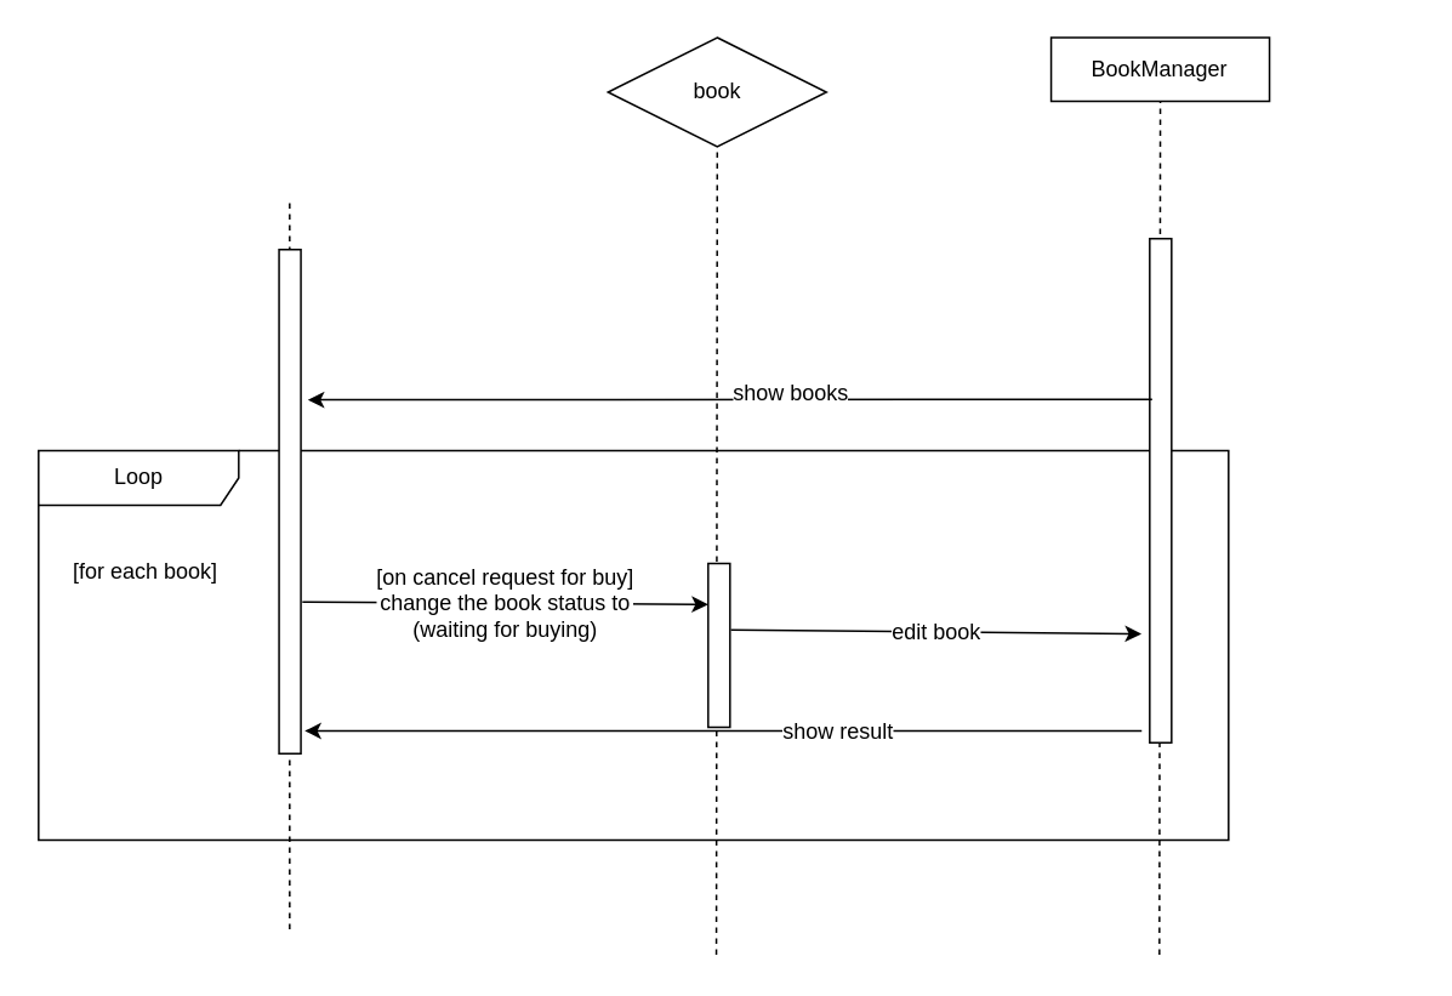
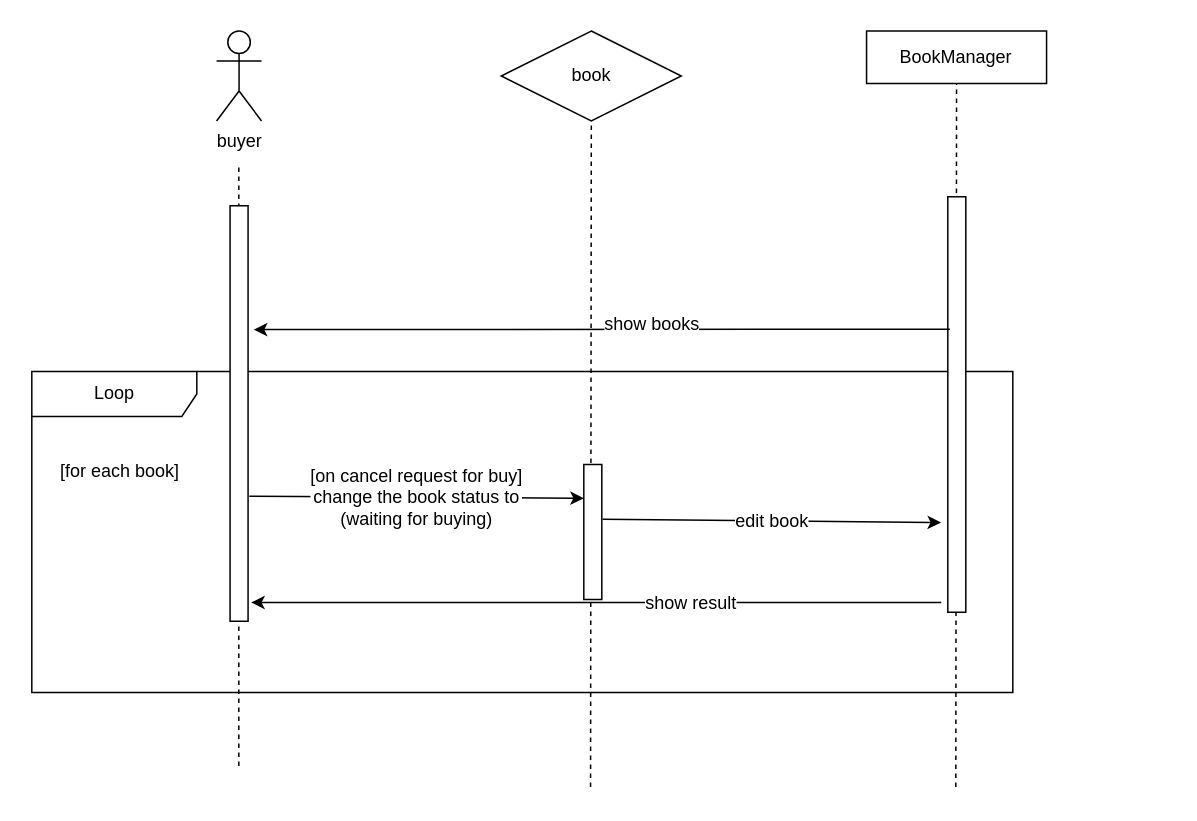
  <mxCell id="0" />
  <mxCell id="1" parent="0" />
  <mxCell id="2" value="Loop" style="shape=umlFrame;whiteSpace=wrap;html=1;width=110;height=30;" parent="1" vertex="1"><mxGeometry x="20.714" y="247" width="654" height="214" as="geometry" /></mxCell>
+ <mxCell id="3" value="buyer" style="shape=umlActor;verticalLabelPosition=bottom;labelBackgroundColor=#ffffff;verticalAlign=top;html=1;outlineConnect=0;" parent="1" vertex="1"><mxGeometry x="143.881" y="20" width="30" height="60" as="geometry" /></mxCell>
  <mxCell id="4" value="" style="endArrow=none;dashed=1;html=1;" parent="1" edge="1"><mxGeometry width="50" height="50" relative="1" as="geometry"><mxPoint x="158.714" y="510" as="sourcePoint" /><mxPoint x="158.714" y="110" as="targetPoint" /></mxGeometry></mxCell>
  <mxCell id="5" value="book" style="rhombus;whiteSpace=wrap;html=1;" parent="1" vertex="1"><mxGeometry x="333.714" y="20" width="120" height="60" as="geometry" /></mxCell>
  <mxCell id="6" value="" style="endArrow=none;dashed=1;html=1;entryX=0.5;entryY=1;entryDx=0;entryDy=0;" parent="1" target="5" edge="1"><mxGeometry width="50" height="50" relative="1" as="geometry"><mxPoint x="393.214" y="524.071" as="sourcePoint" /><mxPoint x="393.714" y="90" as="targetPoint" /></mxGeometry></mxCell>
  <mxCell id="7" value="" style="rounded=0;whiteSpace=wrap;html=1;rotation=-90;" parent="1" vertex="1"><mxGeometry x="20.381" y="269" width="277" height="12" as="geometry" /></mxCell>
  <mxCell id="8" value="" style="rounded=0;whiteSpace=wrap;html=1;rotation=-90;" parent="1" vertex="1"><mxGeometry x="349.714" y="348" width="90" height="12" as="geometry" /></mxCell>
  <mxCell id="9" value="BookManager" style="rounded=0;whiteSpace=wrap;html=1;" parent="1" vertex="1"><mxGeometry x="577.214" y="20" width="120" height="35" as="geometry" /></mxCell>
  <mxCell id="10" value="" style="endArrow=none;dashed=1;html=1;entryX=0.5;entryY=1;entryDx=0;entryDy=0;" parent="1" target="9" edge="1"><mxGeometry width="50" height="50" relative="1" as="geometry"><mxPoint x="636.714" y="524.071" as="sourcePoint" /><mxPoint x="637.214" y="90" as="targetPoint" /></mxGeometry></mxCell>
  <mxCell id="11" value="" style="rounded=0;whiteSpace=wrap;html=1;rotation=-90;" parent="1" vertex="1"><mxGeometry x="498.881" y="263" width="277" height="12" as="geometry" /></mxCell>
  <mxCell id="12" value="" style="endArrow=classic;html=1;entryX=0.702;entryY=1.319;entryDx=0;entryDy=0;entryPerimeter=0;exitX=0.681;exitY=0.111;exitDx=0;exitDy=0;exitPerimeter=0;" parent="1" source="11" target="7" edge="1"><mxGeometry width="50" height="50" relative="1" as="geometry"><mxPoint x="613.714" y="220" as="sourcePoint" /><mxPoint x="640.714" y="171" as="targetPoint" /></mxGeometry></mxCell>
  <mxCell id="13" value="show books" style="text;html=1;resizable=0;points=[];align=center;verticalAlign=middle;labelBackgroundColor=#ffffff;" parent="12" vertex="1" connectable="0"><mxGeometry x="-0.118" y="5" relative="1" as="geometry"><mxPoint x="6" y="-8" as="offset" /></mxGeometry></mxCell>
  <mxCell id="14" value="[for each book]" style="text;html=1;resizable=0;points=[];autosize=1;align=left;verticalAlign=top;spacingTop=-4;" parent="1" vertex="1"><mxGeometry x="37.714" y="304" width="90" height="20" as="geometry" /></mxCell>
  <mxCell id="15" value="" style="endArrow=classic;html=1;entryX=0.75;entryY=0;entryDx=0;entryDy=0;exitX=0.301;exitY=1.069;exitDx=0;exitDy=0;exitPerimeter=0;" parent="1" source="7" target="8" edge="1"><mxGeometry width="50" height="50" relative="1" as="geometry"><mxPoint x="169.714" y="330" as="sourcePoint" /><mxPoint x="345.714" y="330" as="targetPoint" /></mxGeometry></mxCell>
  <mxCell id="16" value="[on cancel request for buy]&lt;br&gt;change the book status to&lt;br&gt;(waiting for buying)&lt;br&gt;" style="text;html=1;resizable=0;points=[];align=center;verticalAlign=middle;labelBackgroundColor=#ffffff;" parent="15" vertex="1" connectable="0"><mxGeometry x="-0.118" y="5" relative="1" as="geometry"><mxPoint x="12.5" y="5" as="offset" /></mxGeometry></mxCell>
  <mxCell id="17" value="" style="endArrow=classic;html=1;entryX=0.216;entryY=-0.377;entryDx=0;entryDy=0;entryPerimeter=0;" parent="1" target="11" edge="1"><mxGeometry width="50" height="50" relative="1" as="geometry"><mxPoint x="401.214" y="345.5" as="sourcePoint" /><mxPoint x="577.214" y="345.5" as="targetPoint" /></mxGeometry></mxCell>
  <mxCell id="18" value="edit book&lt;br&gt;" style="text;html=1;resizable=0;points=[];align=center;verticalAlign=middle;labelBackgroundColor=#ffffff;" parent="17" vertex="1" connectable="0"><mxGeometry x="-0.118" y="5" relative="1" as="geometry"><mxPoint x="12.5" y="5" as="offset" /></mxGeometry></mxCell>
  <mxCell id="19" value="" style="endArrow=classic;html=1;" parent="1" edge="1"><mxGeometry width="50" height="50" relative="1" as="geometry"><mxPoint x="627" y="401" as="sourcePoint" /><mxPoint x="167" y="401" as="targetPoint" /></mxGeometry></mxCell>
  <mxCell id="20" value="show result" style="text;html=1;resizable=0;points=[];align=center;verticalAlign=middle;labelBackgroundColor=#ffffff;" parent="19" vertex="1" connectable="0"><mxGeometry x="-0.118" y="5" relative="1" as="geometry"><mxPoint x="35" y="-5" as="offset" /></mxGeometry></mxCell>
